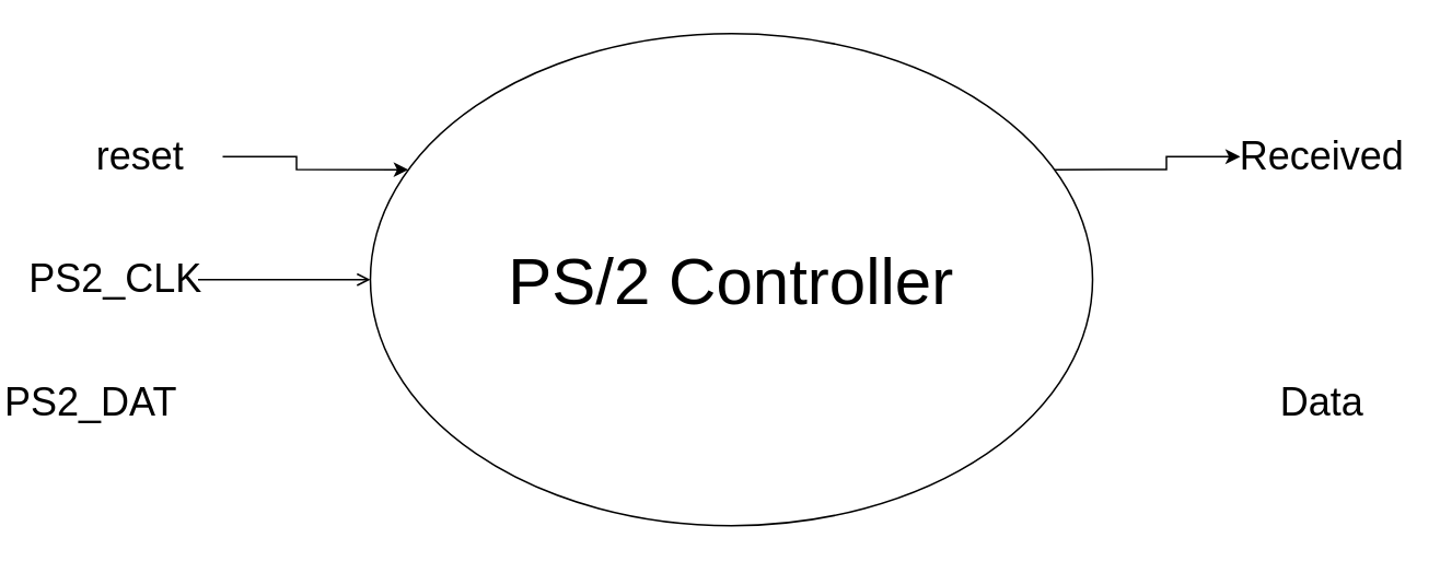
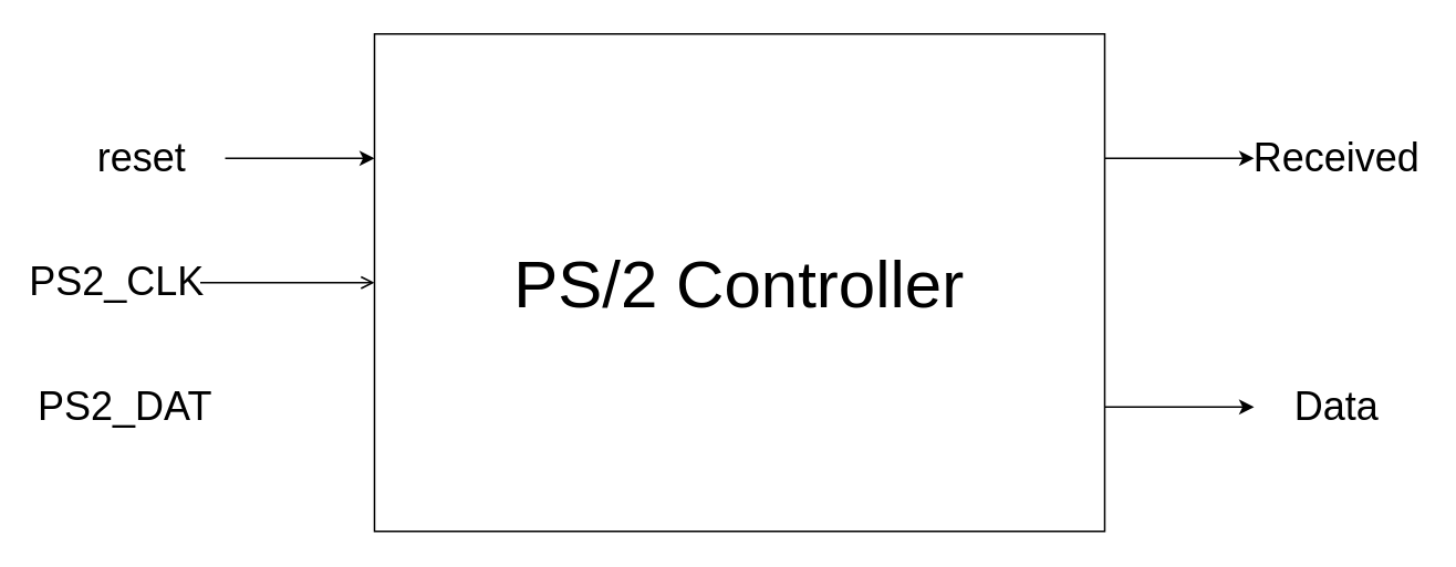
  <mxCell id="0" />
  <mxCell id="1" parent="0" />
  <mxCell id="2" style="edgeStyle=orthogonalEdgeStyle;rounded=0;orthogonalLoop=1;jettySize=auto;html=1;exitX=1;exitY=0.25;exitDx=0;exitDy=0;entryX=0;entryY=0.5;entryDx=0;entryDy=0;" edge="1" parent="1" source="4" target="8"><mxGeometry relative="1" as="geometry" /></mxCell>
- <mxCell id="4" value="&lt;font style=&quot;font-size: 40px&quot;&gt;PS/2 Controller&lt;/font&gt;" style="ellipse;whiteSpace=wrap;html=1;" vertex="1" parent="1"><mxGeometry x="225" y="20" width="440" height="300" as="geometry" /></mxCell>
+ <mxCell id="3" style="edgeStyle=orthogonalEdgeStyle;rounded=0;orthogonalLoop=1;jettySize=auto;html=1;exitX=1;exitY=0.75;exitDx=0;exitDy=0;entryX=0;entryY=0.5;entryDx=0;entryDy=0;" edge="1" parent="1" source="4" target="9"><mxGeometry relative="1" as="geometry" /></mxCell>
+ <mxCell id="4" value="&lt;font style=&quot;font-size: 40px&quot;&gt;PS/2 Controller&lt;/font&gt;" style="rounded=0;whiteSpace=wrap;html=1;" vertex="1" parent="1"><mxGeometry x="225" y="20" width="440" height="300" as="geometry" /></mxCell>
  <mxCell id="5" style="edgeStyle=orthogonalEdgeStyle;rounded=0;orthogonalLoop=1;jettySize=auto;html=1;exitX=1;exitY=0.5;exitDx=0;exitDy=0;entryX=0;entryY=0.5;entryDx=0;entryDy=0;endArrow=open;" edge="1" parent="1" source="6" target="4"><mxGeometry relative="1" as="geometry" /></mxCell>
  <mxCell id="6" value="&lt;font style=&quot;font-size: 24px&quot;&gt;PS2_CLK&lt;/font&gt;" style="text;html=1;strokeColor=none;fillColor=none;align=center;verticalAlign=middle;whiteSpace=wrap;rounded=0;" vertex="1" parent="1"><mxGeometry x="20" y="145" width="100" height="50" as="geometry" /></mxCell>
- <mxCell id="7" value="&lt;font style=&quot;font-size: 24px&quot;&gt;PS2_DAT&lt;/font&gt;" style="text;html=1;strokeColor=none;fillColor=none;align=center;verticalAlign=middle;whiteSpace=wrap;rounded=0;" vertex="1" parent="1"><mxGeometry x="5" y="220" width="100" height="50" as="geometry" /></mxCell>
+ <mxCell id="7" value="&lt;font style=&quot;font-size: 24px&quot;&gt;PS2_DAT&lt;/font&gt;" style="text;html=1;strokeColor=none;fillColor=none;align=center;verticalAlign=middle;whiteSpace=wrap;rounded=0;" vertex="1" parent="1"><mxGeometry x="25" y="220" width="100" height="50" as="geometry" /></mxCell>
  <mxCell id="8" value="&lt;span style=&quot;font-size: 24px&quot;&gt;Received&lt;/span&gt;" style="text;html=1;strokeColor=none;fillColor=none;align=center;verticalAlign=middle;whiteSpace=wrap;rounded=0;" vertex="1" parent="1"><mxGeometry x="755" y="70" width="100" height="50" as="geometry" /></mxCell>
  <mxCell id="9" value="&lt;font style=&quot;font-size: 24px&quot;&gt;Data&lt;/font&gt;" style="text;html=1;strokeColor=none;fillColor=none;align=center;verticalAlign=middle;whiteSpace=wrap;rounded=0;" vertex="1" parent="1"><mxGeometry x="755" y="220" width="100" height="50" as="geometry" /></mxCell>
  <mxCell id="10" style="edgeStyle=orthogonalEdgeStyle;rounded=0;orthogonalLoop=1;jettySize=auto;html=1;exitX=1;exitY=0.5;exitDx=0;exitDy=0;entryX=0;entryY=0.25;entryDx=0;entryDy=0;" edge="1" parent="1" source="11" target="4"><mxGeometry relative="1" as="geometry" /></mxCell>
  <mxCell id="11" value="&lt;font style=&quot;font-size: 24px&quot;&gt;reset&lt;/font&gt;" style="text;html=1;strokeColor=none;fillColor=none;align=center;verticalAlign=middle;whiteSpace=wrap;rounded=0;" vertex="1" parent="1"><mxGeometry x="35" y="70" width="100" height="50" as="geometry" /></mxCell>
